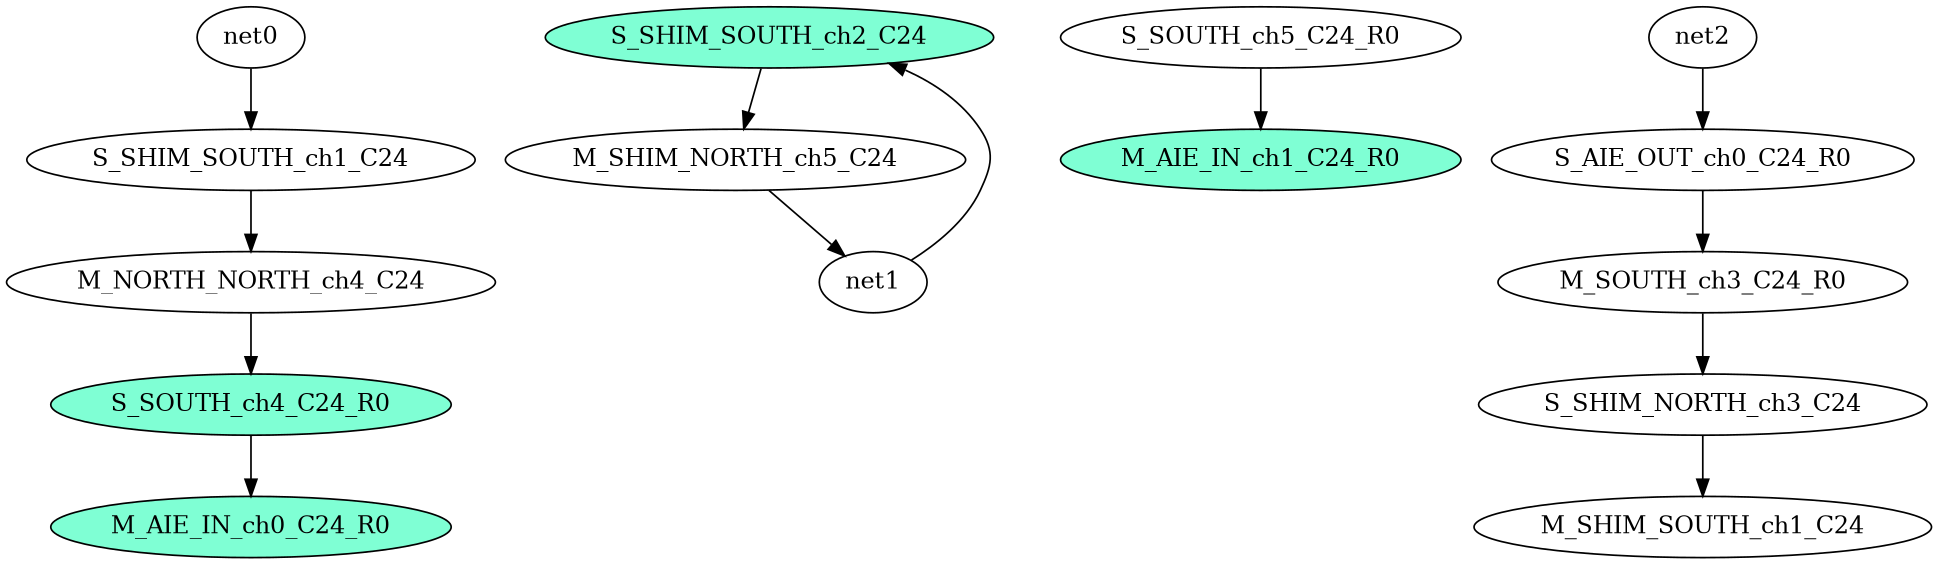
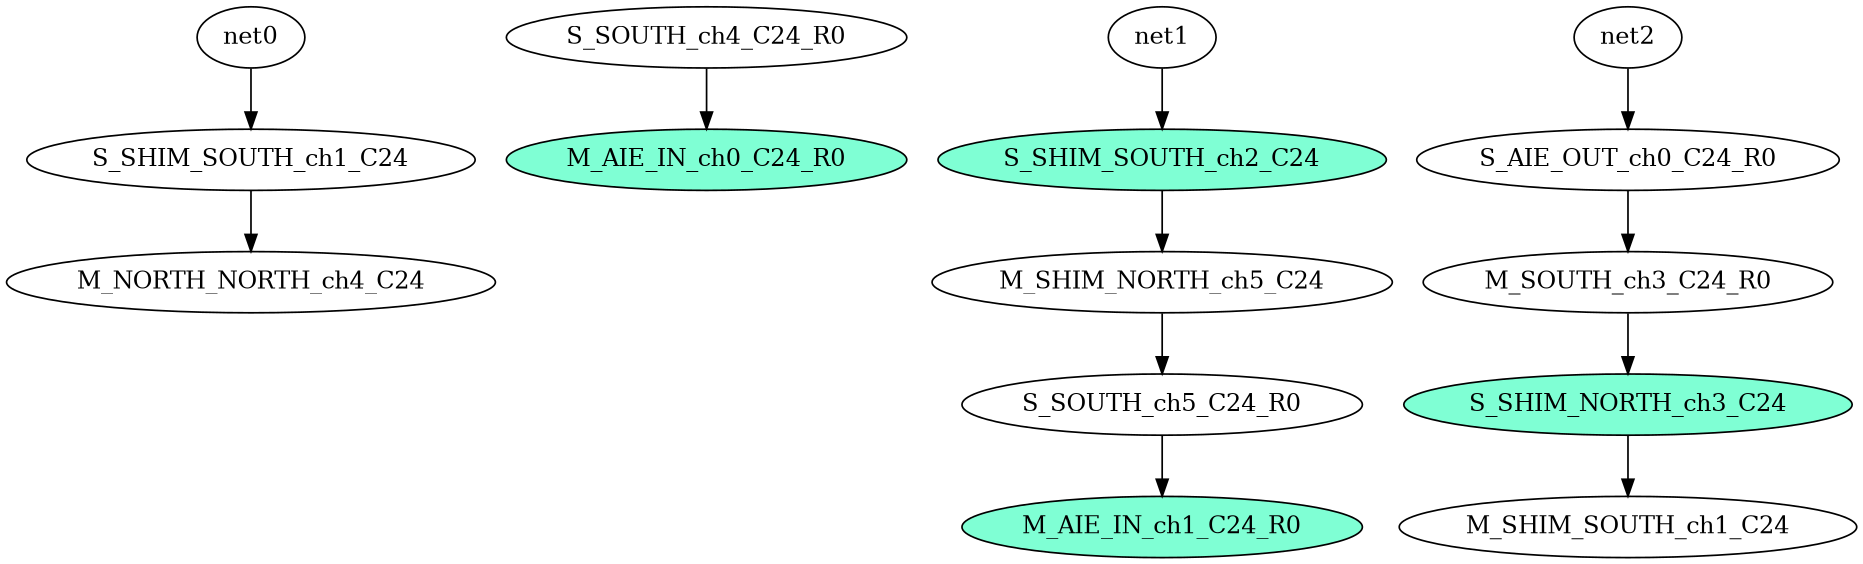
  digraph {
    node [fillcolor=White style=filled]
    n1 [label=M_NORTH_NORTH_ch4_C24]
    S_SHIM_SOUTH_ch1_C24
    net0 [fillcolor="" style=""]
    M_AIE_IN_ch0_C24_R0 [fillcolor=aquamarine]
-   S_SOUTH_ch4_C24_R0 [fillcolor=aquamarine]
+   S_SOUTH_ch4_C24_R0
    S_SHIM_SOUTH_ch2_C24 [fillcolor=aquamarine]
    M_SHIM_NORTH_ch5_C24
    net1 [fillcolor="" style=""]
    M_AIE_IN_ch1_C24_R0 [fillcolor=aquamarine]
    S_SOUTH_ch5_C24_R0
    S_AIE_OUT_ch0_C24_R0
    M_SOUTH_ch3_C24_R0
    net2 [fillcolor="" style=""]
-   S_SHIM_NORTH_ch3_C24
+   S_SHIM_NORTH_ch3_C24 [fillcolor=aquamarine]
    M_SHIM_SOUTH_ch1_C24
-   n1 -> S_SOUTH_ch4_C24_R0
    S_SHIM_SOUTH_ch1_C24 -> n1
    net0 -> S_SHIM_SOUTH_ch1_C24
    S_SOUTH_ch4_C24_R0 -> M_AIE_IN_ch0_C24_R0
    S_SHIM_SOUTH_ch2_C24 -> M_SHIM_NORTH_ch5_C24
-   M_SHIM_NORTH_ch5_C24 -> net1
+   M_SHIM_NORTH_ch5_C24 -> S_SOUTH_ch5_C24_R0
    net1 -> S_SHIM_SOUTH_ch2_C24
    S_SOUTH_ch5_C24_R0 -> M_AIE_IN_ch1_C24_R0
    S_AIE_OUT_ch0_C24_R0 -> M_SOUTH_ch3_C24_R0
    M_SOUTH_ch3_C24_R0 -> S_SHIM_NORTH_ch3_C24
    net2 -> S_AIE_OUT_ch0_C24_R0
    S_SHIM_NORTH_ch3_C24 -> M_SHIM_SOUTH_ch1_C24
  }
